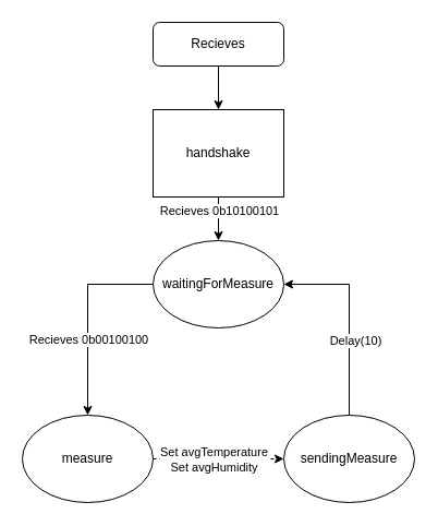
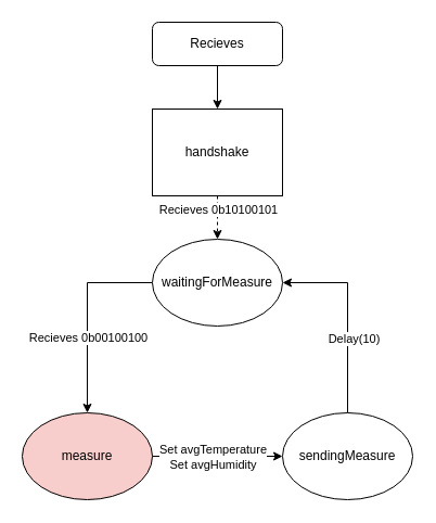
  <mxCell id="0" />
  <mxCell id="1" parent="0" />
  <mxCell id="2" style="edgeStyle=orthogonalEdgeStyle;rounded=0;orthogonalLoop=1;jettySize=auto;html=1;exitX=0.5;exitY=1;exitDx=0;exitDy=0;entryX=0.5;entryY=0;entryDx=0;entryDy=0;" edge="1" parent="1" source="3" target="6"><mxGeometry relative="1" as="geometry" /></mxCell>
  <mxCell id="3" value="Recieves" style="rounded=1;whiteSpace=wrap;html=1;" vertex="1" parent="1"><mxGeometry x="140" y="20" width="120" height="40" as="geometry" /></mxCell>
- <mxCell id="4" style="edgeStyle=orthogonalEdgeStyle;rounded=0;orthogonalLoop=1;jettySize=auto;html=1;exitX=0.5;exitY=1;exitDx=0;exitDy=0;entryX=0.5;entryY=0;entryDx=0;entryDy=0;" edge="1" parent="1" source="6" target="9"><mxGeometry relative="1" as="geometry" /></mxCell>
+ <mxCell id="4" style="edgeStyle=orthogonalEdgeStyle;rounded=0;orthogonalLoop=1;jettySize=auto;html=1;exitX=0.5;exitY=1;exitDx=0;exitDy=0;entryX=0.5;entryY=0;entryDx=0;entryDy=0;dashed=1;" edge="1" parent="1" source="6" target="9"><mxGeometry relative="1" as="geometry" /></mxCell>
  <mxCell id="5" value="Recieves 0b10100101" style="edgeLabel;html=1;align=center;verticalAlign=middle;resizable=0;points=[];" vertex="1" connectable="0" parent="4"><mxGeometry x="-0.4" y="2" relative="1" as="geometry"><mxPoint x="-2" as="offset" /></mxGeometry></mxCell>
  <mxCell id="6" value="handshake" style="whiteSpace=wrap;html=1;rounded=0;" vertex="1" parent="1"><mxGeometry x="140" y="100" width="120" height="80" as="geometry" /></mxCell>
  <mxCell id="7" style="edgeStyle=orthogonalEdgeStyle;rounded=0;orthogonalLoop=1;jettySize=auto;html=1;exitX=0;exitY=0.5;exitDx=0;exitDy=0;" edge="1" parent="1" source="9" target="12"><mxGeometry relative="1" as="geometry" /></mxCell>
  <mxCell id="8" value="Recieves 0b00100100" style="edgeLabel;html=1;align=center;verticalAlign=middle;resizable=0;points=[];" vertex="1" connectable="0" parent="7"><mxGeometry x="0.122" y="2" relative="1" as="geometry"><mxPoint x="-2" y="9" as="offset" /></mxGeometry></mxCell>
  <mxCell id="9" value="waitingForMeasure" style="ellipse;whiteSpace=wrap;html=1;" vertex="1" parent="1"><mxGeometry x="140" y="220" width="120" height="80" as="geometry" /></mxCell>
- <mxCell id="10" style="edgeStyle=orthogonalEdgeStyle;rounded=0;orthogonalLoop=1;jettySize=auto;html=1;exitX=1;exitY=0.5;exitDx=0;exitDy=0;entryX=0;entryY=0.5;entryDx=0;entryDy=0;dashed=1;" edge="1" parent="1" source="12" target="15"><mxGeometry relative="1" as="geometry" /></mxCell>
+ <mxCell id="10" style="edgeStyle=orthogonalEdgeStyle;rounded=0;orthogonalLoop=1;jettySize=auto;html=1;exitX=1;exitY=0.5;exitDx=0;exitDy=0;entryX=0;entryY=0.5;entryDx=0;entryDy=0;" edge="1" parent="1" source="12" target="15"><mxGeometry relative="1" as="geometry" /></mxCell>
  <mxCell id="11" value="Set&amp;nbsp;avgTemperature&lt;br&gt;Set&amp;nbsp;avgHumidity" style="edgeLabel;html=1;align=center;verticalAlign=middle;resizable=0;points=[];" vertex="1" connectable="0" parent="10"><mxGeometry x="0.083" relative="1" as="geometry"><mxPoint x="-10" as="offset" /></mxGeometry></mxCell>
- <mxCell id="12" value="measure" style="ellipse;whiteSpace=wrap;html=1;" vertex="1" parent="1"><mxGeometry x="20" y="380" width="120" height="80" as="geometry" /></mxCell>
+ <mxCell id="12" value="measure" style="ellipse;whiteSpace=wrap;html=1;fillColor=#f8cecc;" vertex="1" parent="1"><mxGeometry x="20" y="380" width="120" height="80" as="geometry" /></mxCell>
  <mxCell id="13" style="edgeStyle=orthogonalEdgeStyle;rounded=0;orthogonalLoop=1;jettySize=auto;html=1;exitX=0.5;exitY=0;exitDx=0;exitDy=0;entryX=1;entryY=0.5;entryDx=0;entryDy=0;" edge="1" parent="1" source="15" target="9"><mxGeometry relative="1" as="geometry" /></mxCell>
  <mxCell id="14" value="Delay(10)" style="edgeLabel;html=1;align=center;verticalAlign=middle;resizable=0;points=[];" vertex="1" connectable="0" parent="13"><mxGeometry x="-0.233" y="-5" relative="1" as="geometry"><mxPoint as="offset" /></mxGeometry></mxCell>
  <mxCell id="15" value="sendingMeasure" style="ellipse;whiteSpace=wrap;html=1;" vertex="1" parent="1"><mxGeometry x="260" y="380" width="120" height="80" as="geometry" /></mxCell>
